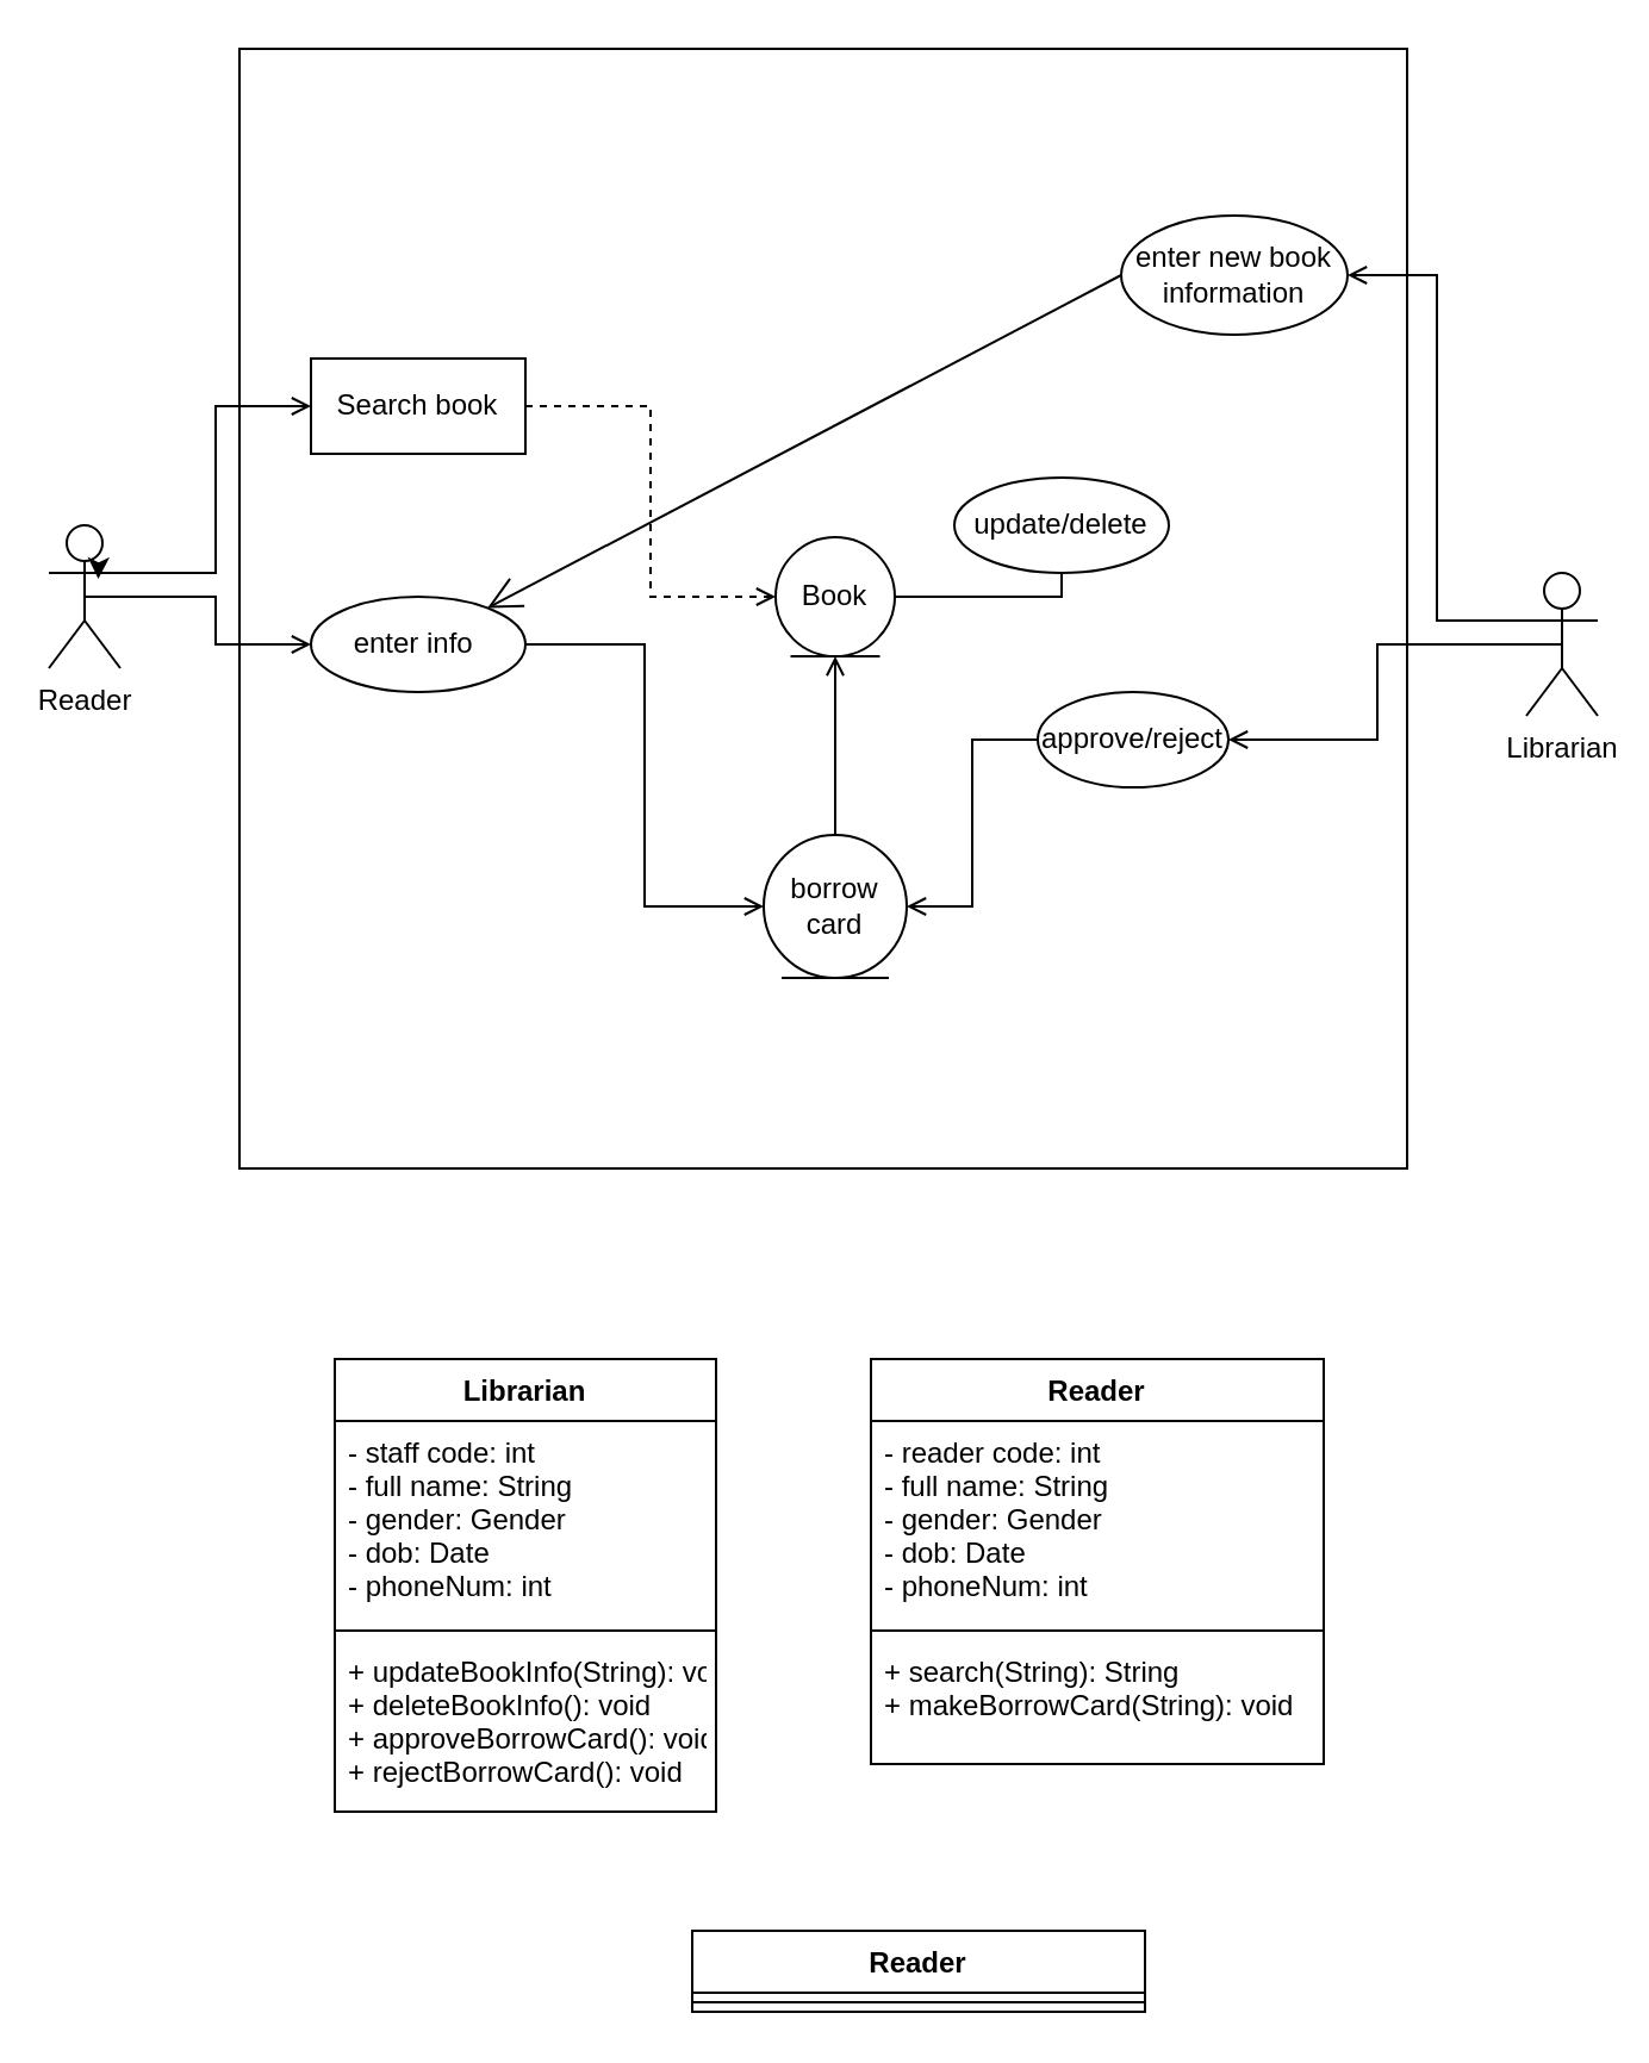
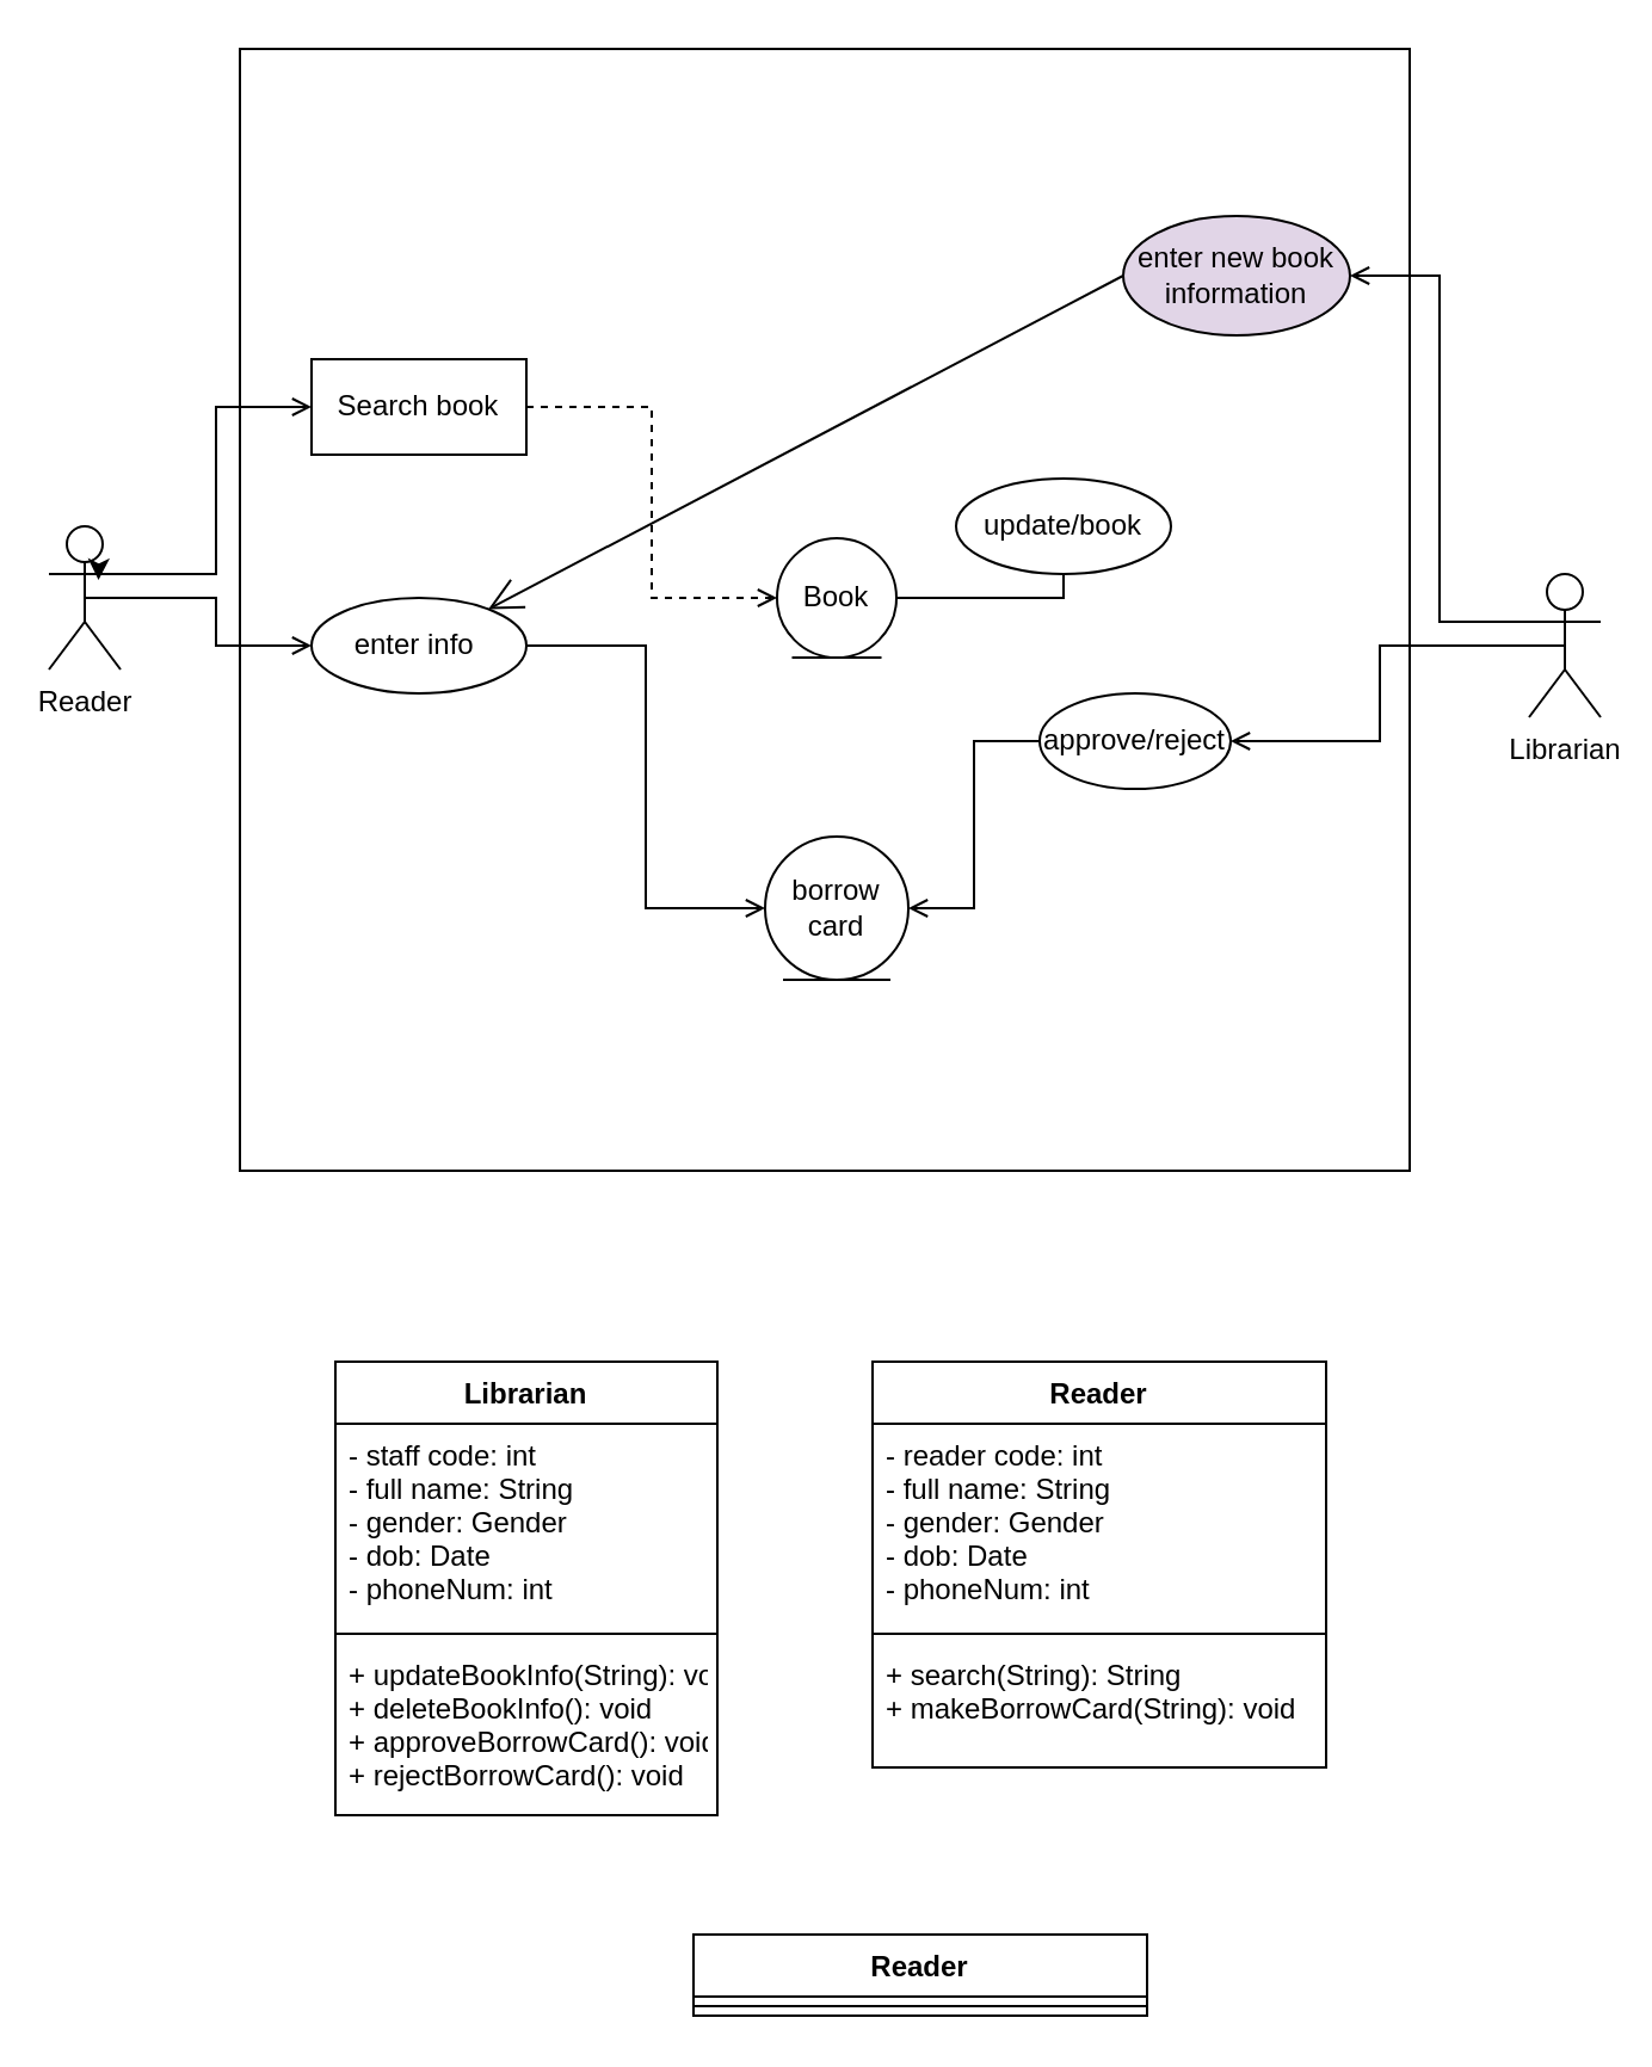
  <mxCell id="0" />
  <mxCell id="1" parent="0" />
  <mxCell id="2" value="" style="rounded=0;whiteSpace=wrap;html=1;" parent="1" vertex="1"><mxGeometry x="100" y="20" width="490" height="470" as="geometry" /></mxCell>
  <mxCell id="3" style="edgeStyle=orthogonalEdgeStyle;rounded=0;orthogonalLoop=1;jettySize=auto;html=1;exitX=1;exitY=0.333;exitDx=0;exitDy=0;exitPerimeter=0;entryX=0;entryY=0.5;entryDx=0;entryDy=0;endArrow=open;endFill=0;" parent="1" source="5" target="14" edge="1"><mxGeometry relative="1" as="geometry" /></mxCell>
  <mxCell id="4" style="edgeStyle=orthogonalEdgeStyle;rounded=0;orthogonalLoop=1;jettySize=auto;html=1;exitX=0.5;exitY=0.5;exitDx=0;exitDy=0;exitPerimeter=0;entryX=0;entryY=0.5;entryDx=0;entryDy=0;endArrow=open;endFill=0;" parent="1" source="5" target="16" edge="1"><mxGeometry relative="1" as="geometry" /></mxCell>
  <mxCell id="5" value="Reader" style="shape=umlActor;verticalLabelPosition=bottom;verticalAlign=top;html=1;" parent="1" vertex="1"><mxGeometry x="20" y="220" width="30" height="60" as="geometry" /></mxCell>
  <mxCell id="6" style="edgeStyle=orthogonalEdgeStyle;rounded=0;orthogonalLoop=1;jettySize=auto;html=1;exitX=0;exitY=0.333;exitDx=0;exitDy=0;exitPerimeter=0;entryX=1;entryY=0.5;entryDx=0;entryDy=0;endArrow=open;endFill=0;" parent="1" source="8" target="9" edge="1"><mxGeometry relative="1" as="geometry" /></mxCell>
  <mxCell id="7" style="edgeStyle=orthogonalEdgeStyle;rounded=0;orthogonalLoop=1;jettySize=auto;html=1;exitX=0.5;exitY=0.5;exitDx=0;exitDy=0;exitPerimeter=0;entryX=1;entryY=0.5;entryDx=0;entryDy=0;endArrow=open;endFill=0;" parent="1" source="8" target="21" edge="1"><mxGeometry relative="1" as="geometry" /></mxCell>
  <mxCell id="8" value="Librarian" style="shape=umlActor;verticalLabelPosition=bottom;verticalAlign=top;html=1;" parent="1" vertex="1"><mxGeometry x="640" y="240" width="30" height="60" as="geometry" /></mxCell>
- <mxCell id="9" value="enter new book information" style="ellipse;whiteSpace=wrap;html=1;" parent="1" vertex="1"><mxGeometry x="470" y="90" width="95" height="50" as="geometry" /></mxCell>
+ <mxCell id="9" value="enter new book information" style="ellipse;whiteSpace=wrap;html=1;fillColor=#e1d5e7;" parent="1" vertex="1"><mxGeometry x="470" y="90" width="95" height="50" as="geometry" /></mxCell>
  <mxCell id="10" value="Book" style="ellipse;shape=umlEntity;whiteSpace=wrap;html=1;" parent="1" vertex="1"><mxGeometry x="325" y="225" width="50" height="50" as="geometry" /></mxCell>
  <mxCell id="11" style="edgeStyle=orthogonalEdgeStyle;rounded=0;orthogonalLoop=1;jettySize=auto;html=1;exitX=0.5;exitY=1;exitDx=0;exitDy=0;entryX=1;entryY=0.5;entryDx=0;entryDy=0;endArrow=none;endFill=0;" parent="1" source="12" target="10" edge="1"><mxGeometry relative="1" as="geometry"><Array as="points"><mxPoint x="445" y="250" /></Array></mxGeometry></mxCell>
- <mxCell id="12" value="update/delete" style="ellipse;whiteSpace=wrap;html=1;" parent="1" vertex="1"><mxGeometry x="400" y="200" width="90" height="40" as="geometry" /></mxCell>
+ <mxCell id="12" value="update/book" style="ellipse;whiteSpace=wrap;html=1;" parent="1" vertex="1"><mxGeometry x="400" y="200" width="90" height="40" as="geometry" /></mxCell>
  <mxCell id="13" style="edgeStyle=orthogonalEdgeStyle;rounded=0;orthogonalLoop=1;jettySize=auto;html=1;exitX=1;exitY=0.5;exitDx=0;exitDy=0;entryX=0;entryY=0.5;entryDx=0;entryDy=0;endArrow=open;endFill=0;dashed=1;" parent="1" source="14" target="10" edge="1"><mxGeometry relative="1" as="geometry" /></mxCell>
  <mxCell id="14" value="Search book" style="whiteSpace=wrap;html=1;rounded=0;" parent="1" vertex="1"><mxGeometry x="130" y="150" width="90" height="40" as="geometry" /></mxCell>
  <mxCell id="15" style="edgeStyle=orthogonalEdgeStyle;rounded=0;orthogonalLoop=1;jettySize=auto;html=1;exitX=1;exitY=0.5;exitDx=0;exitDy=0;entryX=0;entryY=0.5;entryDx=0;entryDy=0;endArrow=open;endFill=0;" parent="1" source="16" target="18" edge="1"><mxGeometry relative="1" as="geometry" /></mxCell>
  <mxCell id="16" value="enter info&amp;nbsp;" style="ellipse;whiteSpace=wrap;html=1;" parent="1" vertex="1"><mxGeometry x="130" y="250" width="90" height="40" as="geometry" /></mxCell>
- <mxCell id="17" style="edgeStyle=orthogonalEdgeStyle;rounded=0;orthogonalLoop=1;jettySize=auto;html=1;exitX=0.5;exitY=0;exitDx=0;exitDy=0;entryX=0.5;entryY=1;entryDx=0;entryDy=0;endArrow=open;endFill=0;" parent="1" source="18" target="10" edge="1"><mxGeometry relative="1" as="geometry" /></mxCell>
  <mxCell id="18" value="borrow card" style="ellipse;shape=umlEntity;whiteSpace=wrap;html=1;" parent="1" vertex="1"><mxGeometry x="320" y="350" width="60" height="60" as="geometry" /></mxCell>
  <mxCell id="19" style="edgeStyle=orthogonalEdgeStyle;rounded=0;orthogonalLoop=1;jettySize=auto;html=1;exitX=1;exitY=0.333;exitDx=0;exitDy=0;exitPerimeter=0;entryX=0.692;entryY=0.376;entryDx=0;entryDy=0;entryPerimeter=0;" parent="1" source="5" target="5" edge="1"><mxGeometry relative="1" as="geometry" /></mxCell>
  <mxCell id="20" style="edgeStyle=orthogonalEdgeStyle;rounded=0;orthogonalLoop=1;jettySize=auto;html=1;exitX=0;exitY=0.5;exitDx=0;exitDy=0;entryX=1;entryY=0.5;entryDx=0;entryDy=0;endArrow=open;endFill=0;" parent="1" source="21" target="18" edge="1"><mxGeometry relative="1" as="geometry" /></mxCell>
  <mxCell id="21" value="approve/reject" style="ellipse;whiteSpace=wrap;html=1;" parent="1" vertex="1"><mxGeometry x="435" y="290" width="80" height="40" as="geometry" /></mxCell>
  <mxCell id="22" value="Librarian" style="swimlane;fontStyle=1;align=center;verticalAlign=top;childLayout=stackLayout;horizontal=1;startSize=26;horizontalStack=0;resizeParent=1;resizeParentMax=0;resizeLast=0;collapsible=1;marginBottom=0;" vertex="1" parent="1"><mxGeometry x="140" y="570" width="160" height="190" as="geometry" /></mxCell>
  <mxCell id="23" value="- staff code: int&#10;- full name: String&#10;- gender: Gender&#10;- dob: Date&#10;- phoneNum: int" style="text;strokeColor=none;fillColor=none;align=left;verticalAlign=top;spacingLeft=4;spacingRight=4;overflow=hidden;rotatable=0;points=[[0,0.5],[1,0.5]];portConstraint=eastwest;" vertex="1" parent="22"><mxGeometry y="26" width="160" height="84" as="geometry" /></mxCell>
  <mxCell id="24" value="" style="line;strokeWidth=1;fillColor=none;align=left;verticalAlign=middle;spacingTop=-1;spacingLeft=3;spacingRight=3;rotatable=0;labelPosition=right;points=[];portConstraint=eastwest;" vertex="1" parent="22"><mxGeometry y="110" width="160" height="8" as="geometry" /></mxCell>
  <mxCell id="25" value="+ updateBookInfo(String): void&#10;+ deleteBookInfo(): void&#10;+ approveBorrowCard(): void&#10;+ rejectBorrowCard(): void" style="text;strokeColor=none;fillColor=none;align=left;verticalAlign=top;spacingLeft=4;spacingRight=4;overflow=hidden;rotatable=0;points=[[0,0.5],[1,0.5]];portConstraint=eastwest;" vertex="1" parent="22"><mxGeometry y="118" width="160" height="72" as="geometry" /></mxCell>
  <mxCell id="26" value="Reader" style="swimlane;fontStyle=1;align=center;verticalAlign=top;childLayout=stackLayout;horizontal=1;startSize=26;horizontalStack=0;resizeParent=1;resizeParentMax=0;resizeLast=0;collapsible=1;marginBottom=0;" vertex="1" parent="1"><mxGeometry x="365" y="570" width="190" height="170" as="geometry" /></mxCell>
  <mxCell id="27" value="- reader code: int&#10;- full name: String&#10;- gender: Gender&#10;- dob: Date&#10;- phoneNum: int" style="text;strokeColor=none;fillColor=none;align=left;verticalAlign=top;spacingLeft=4;spacingRight=4;overflow=hidden;rotatable=0;points=[[0,0.5],[1,0.5]];portConstraint=eastwest;" vertex="1" parent="26"><mxGeometry y="26" width="190" height="84" as="geometry" /></mxCell>
  <mxCell id="28" value="" style="line;strokeWidth=1;fillColor=none;align=left;verticalAlign=middle;spacingTop=-1;spacingLeft=3;spacingRight=3;rotatable=0;labelPosition=right;points=[];portConstraint=eastwest;" vertex="1" parent="26"><mxGeometry y="110" width="190" height="8" as="geometry" /></mxCell>
  <mxCell id="29" value="+ search(String): String&#10;+ makeBorrowCard(String): void" style="text;strokeColor=none;fillColor=none;align=left;verticalAlign=top;spacingLeft=4;spacingRight=4;overflow=hidden;rotatable=0;points=[[0,0.5],[1,0.5]];portConstraint=eastwest;" vertex="1" parent="26"><mxGeometry y="118" width="190" height="52" as="geometry" /></mxCell>
  <mxCell id="30" value="Reader" style="swimlane;fontStyle=1;align=center;verticalAlign=top;childLayout=stackLayout;horizontal=1;startSize=26;horizontalStack=0;resizeParent=1;resizeParentMax=0;resizeLast=0;collapsible=1;marginBottom=0;" vertex="1" parent="1"><mxGeometry x="290" y="810" width="190" height="34" as="geometry" /></mxCell>
  <mxCell id="31" value="" style="line;strokeWidth=1;fillColor=none;align=left;verticalAlign=middle;spacingTop=-1;spacingLeft=3;spacingRight=3;rotatable=0;labelPosition=right;points=[];portConstraint=eastwest;" vertex="1" parent="30"><mxGeometry y="26" width="190" height="8" as="geometry" /></mxCell>
  <mxCell id="32" value="" style="endArrow=open;endFill=1;endSize=12;html=1;exitX=0;exitY=0.5;exitDx=0;exitDy=0;" edge="1" parent="1" source="9" target="16"><mxGeometry width="160" relative="1" as="geometry"><mxPoint x="480" y="300" as="sourcePoint" /><mxPoint x="640" y="300" as="targetPoint" /></mxGeometry></mxCell>
